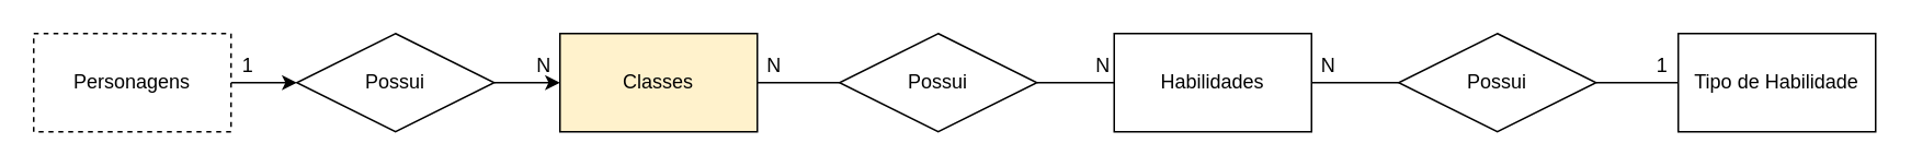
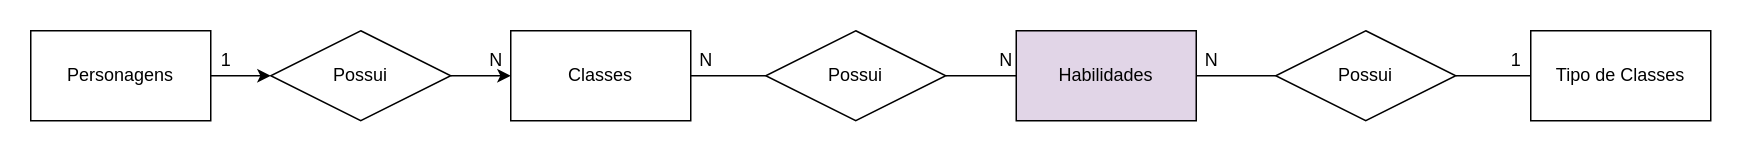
  <mxCell id="0" />
  <mxCell id="1" parent="0" />
  <mxCell id="2" value="" style="edgeStyle=orthogonalEdgeStyle;rounded=0;orthogonalLoop=1;jettySize=auto;html=1;" edge="1" parent="1" source="3" target="9"><mxGeometry relative="1" as="geometry" /></mxCell>
- <mxCell id="3" value="Personagens" style="rounded=0;whiteSpace=wrap;html=1;dashed=1;" vertex="1" parent="1"><mxGeometry x="20" y="20" width="120" height="60" as="geometry" /></mxCell>
+ <mxCell id="3" value="Personagens" style="rounded=0;whiteSpace=wrap;html=1;" vertex="1" parent="1"><mxGeometry x="20" y="20" width="120" height="60" as="geometry" /></mxCell>
  <mxCell id="4" value="" style="edgeStyle=orthogonalEdgeStyle;rounded=0;orthogonalLoop=1;jettySize=auto;html=1;endArrow=none;endFill=0;" edge="1" parent="1" source="5" target="12"><mxGeometry relative="1" as="geometry" /></mxCell>
  <mxCell id="5" value="Possui" style="shape=rhombus;perimeter=rhombusPerimeter;whiteSpace=wrap;html=1;align=center;" vertex="1" parent="1"><mxGeometry x="850" y="20" width="120" height="60" as="geometry" /></mxCell>
  <mxCell id="6" value="" style="edgeStyle=orthogonalEdgeStyle;rounded=0;orthogonalLoop=1;jettySize=auto;html=1;endArrow=none;endFill=0;" edge="1" parent="1" source="7" target="11"><mxGeometry relative="1" as="geometry" /></mxCell>
  <mxCell id="7" value="Possui" style="shape=rhombus;perimeter=rhombusPerimeter;whiteSpace=wrap;html=1;align=center;" vertex="1" parent="1"><mxGeometry x="510" y="20" width="120" height="60" as="geometry" /></mxCell>
  <mxCell id="8" value="" style="edgeStyle=orthogonalEdgeStyle;rounded=0;orthogonalLoop=1;jettySize=auto;html=1;" edge="1" parent="1" source="9" target="14"><mxGeometry relative="1" as="geometry" /></mxCell>
  <mxCell id="9" value="Possui" style="shape=rhombus;perimeter=rhombusPerimeter;whiteSpace=wrap;html=1;align=center;" vertex="1" parent="1"><mxGeometry x="180" y="20" width="120" height="60" as="geometry" /></mxCell>
  <mxCell id="10" value="" style="edgeStyle=orthogonalEdgeStyle;rounded=0;orthogonalLoop=1;jettySize=auto;html=1;endArrow=none;endFill=0;" edge="1" parent="1" source="11" target="5"><mxGeometry relative="1" as="geometry" /></mxCell>
- <mxCell id="11" value="Habilidades" style="rounded=0;whiteSpace=wrap;html=1;" vertex="1" parent="1"><mxGeometry x="677" y="20" width="120" height="60" as="geometry" /></mxCell>
- <mxCell id="12" value="Tipo de Habilidade" style="rounded=0;whiteSpace=wrap;html=1;" vertex="1" parent="1"><mxGeometry x="1020" y="20" width="120" height="60" as="geometry" /></mxCell>
+ <mxCell id="11" value="Habilidades" style="rounded=0;whiteSpace=wrap;html=1;fillColor=#e1d5e7;" vertex="1" parent="1"><mxGeometry x="677" y="20" width="120" height="60" as="geometry" /></mxCell>
+ <mxCell id="12" value="Tipo de Classes" style="rounded=0;whiteSpace=wrap;html=1;" vertex="1" parent="1"><mxGeometry x="1020" y="20" width="120" height="60" as="geometry" /></mxCell>
  <mxCell id="13" value="" style="edgeStyle=orthogonalEdgeStyle;rounded=0;orthogonalLoop=1;jettySize=auto;html=1;endArrow=none;endFill=0;" edge="1" parent="1" source="14" target="7"><mxGeometry relative="1" as="geometry" /></mxCell>
- <mxCell id="14" value="Classes" style="rounded=0;whiteSpace=wrap;html=1;fillColor=#fff2cc;" vertex="1" parent="1"><mxGeometry x="340" y="20" width="120" height="60" as="geometry" /></mxCell>
+ <mxCell id="14" value="Classes" style="rounded=0;whiteSpace=wrap;html=1;" vertex="1" parent="1"><mxGeometry x="340" y="20" width="120" height="60" as="geometry" /></mxCell>
  <mxCell id="15" value="1" style="text;html=1;align=center;verticalAlign=middle;resizable=0;points=[];autosize=1;strokeColor=none;" vertex="1" parent="1"><mxGeometry x="140" y="30" width="20" height="20" as="geometry" /></mxCell>
  <mxCell id="16" value="N" style="text;html=1;align=center;verticalAlign=middle;resizable=0;points=[];autosize=1;strokeColor=none;" vertex="1" parent="1"><mxGeometry x="320" y="30" width="20" height="20" as="geometry" /></mxCell>
  <mxCell id="17" value="N" style="text;html=1;align=center;verticalAlign=middle;resizable=0;points=[];autosize=1;strokeColor=none;" vertex="1" parent="1"><mxGeometry x="460" y="30" width="20" height="20" as="geometry" /></mxCell>
  <mxCell id="18" value="N" style="text;html=1;align=center;verticalAlign=middle;resizable=0;points=[];autosize=1;strokeColor=none;" vertex="1" parent="1"><mxGeometry x="660" y="30" width="20" height="20" as="geometry" /></mxCell>
  <mxCell id="19" value="N" style="text;html=1;align=center;verticalAlign=middle;resizable=0;points=[];autosize=1;strokeColor=none;" vertex="1" parent="1"><mxGeometry x="797" y="30" width="20" height="20" as="geometry" /></mxCell>
  <mxCell id="20" value="1" style="text;html=1;align=center;verticalAlign=middle;resizable=0;points=[];autosize=1;strokeColor=none;" vertex="1" parent="1"><mxGeometry x="1000" y="30" width="20" height="20" as="geometry" /></mxCell>
